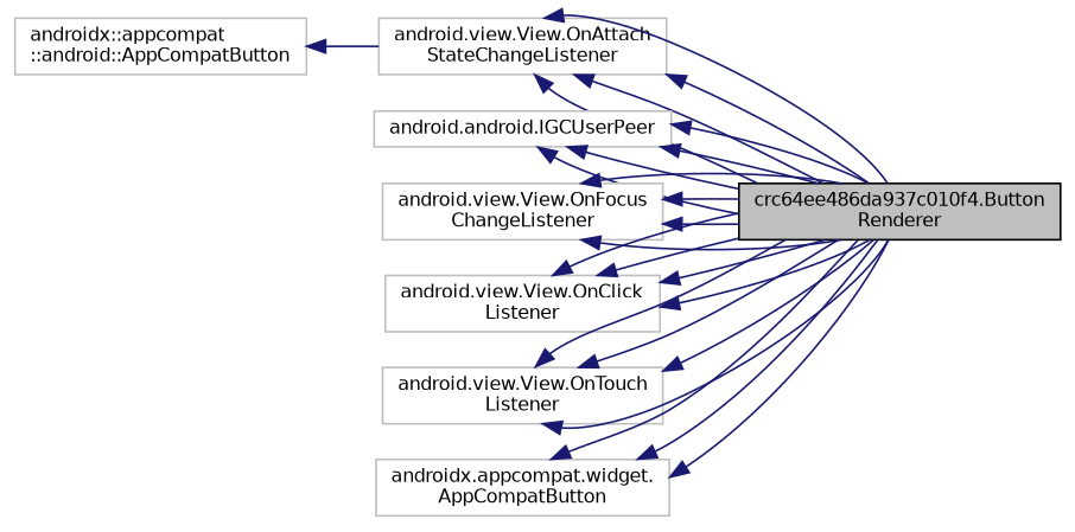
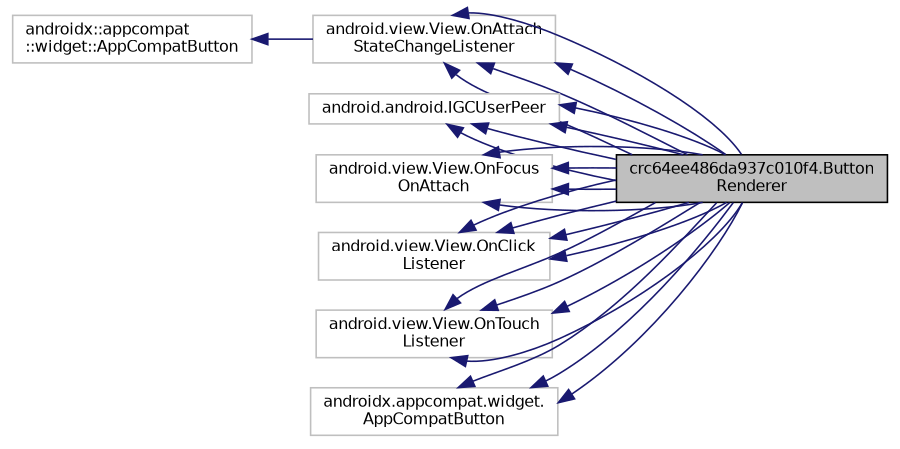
  digraph {
    rankdir=LR
    node [color=grey75 fillcolor=white fontname=Helvetica fontsize=10 shape=record style=filled]
    edge [color=midnightblue dir=back fontname=Helvetica fontsize=10 labelfontname=Helvetica labelfontsize=10 style=solid]
    n1 [color=black fillcolor=grey75 fontcolor=black height=0.2 label="crc64ee486da937c010f4.Button\lRenderer" width=0.4]
-   n2 [height=0.2 label="androidx::appcompat\l::android::AppCompatButton" width=0.4]
+   n2 [height=0.2 label="androidx::appcompat\l::widget::AppCompatButton" width=0.4]
    n3 [height=0.2 label="android.view.View.OnAttach\lStateChangeListener" width=0.4]
    n4 [height=0.2 label="android.android.IGCUserPeer" width=0.4]
-   n5 [height=0.2 label="android.view.View.OnFocus\lChangeListener" width=0.4]
+   n5 [height=0.2 label="android.view.View.OnFocus\lOnAttach" width=0.4]
    n6 [height=0.2 label="android.view.View.OnClick\lListener" width=0.4]
    n7 [height=0.2 label="android.view.View.OnTouch\lListener" width=0.4]
    n8 [height=0.2 label="androidx.appcompat.widget.\lAppCompatButton" width=0.4]
    n2 -> n3
    n3 -> n1
    n3 -> n1
    n3 -> n1
    n3 -> n1
    n4 -> n1
    n4 -> n1
    n4 -> n1
    n4 -> n1
    n5 -> n1
    n5 -> n1
    n5 -> n1
    n5 -> n1
    n6 -> n1
    n6 -> n1
    n6 -> n1
    n6 -> n1
    n7 -> n1
    n7 -> n1
    n7 -> n1
    n7 -> n1
    n8 -> n1
    n8 -> n1
    n8 -> n1
  }
